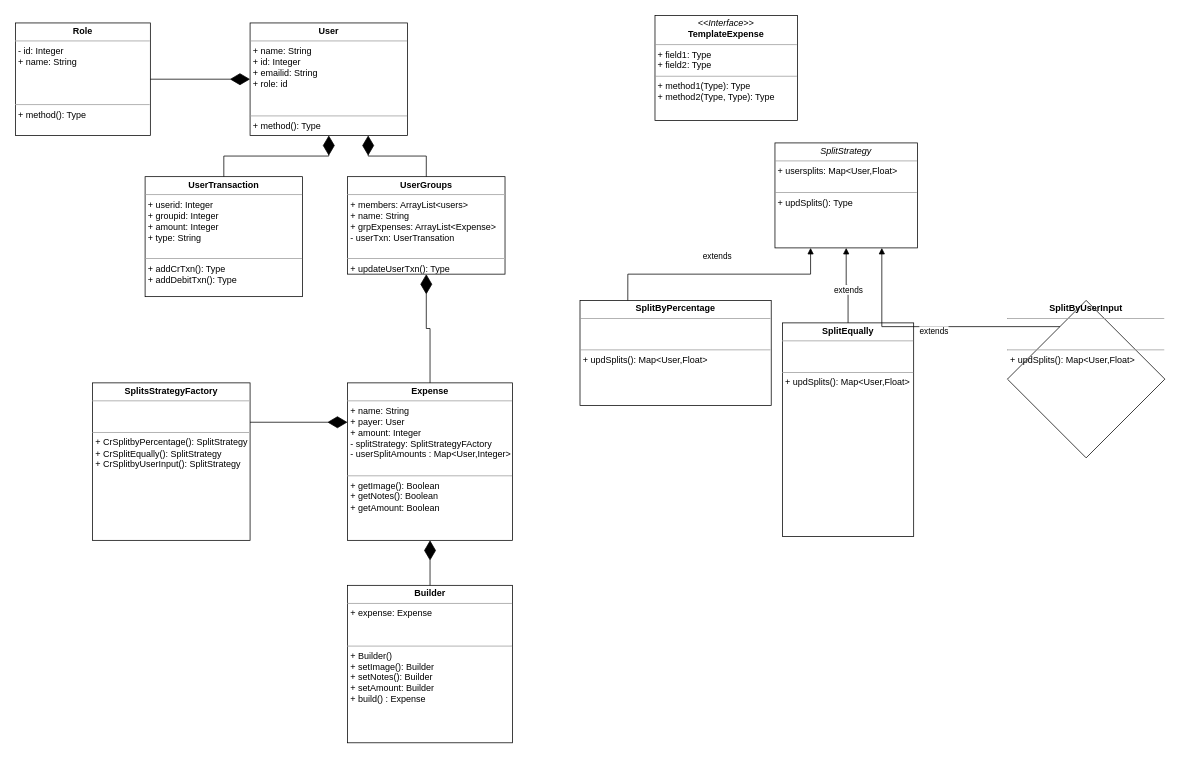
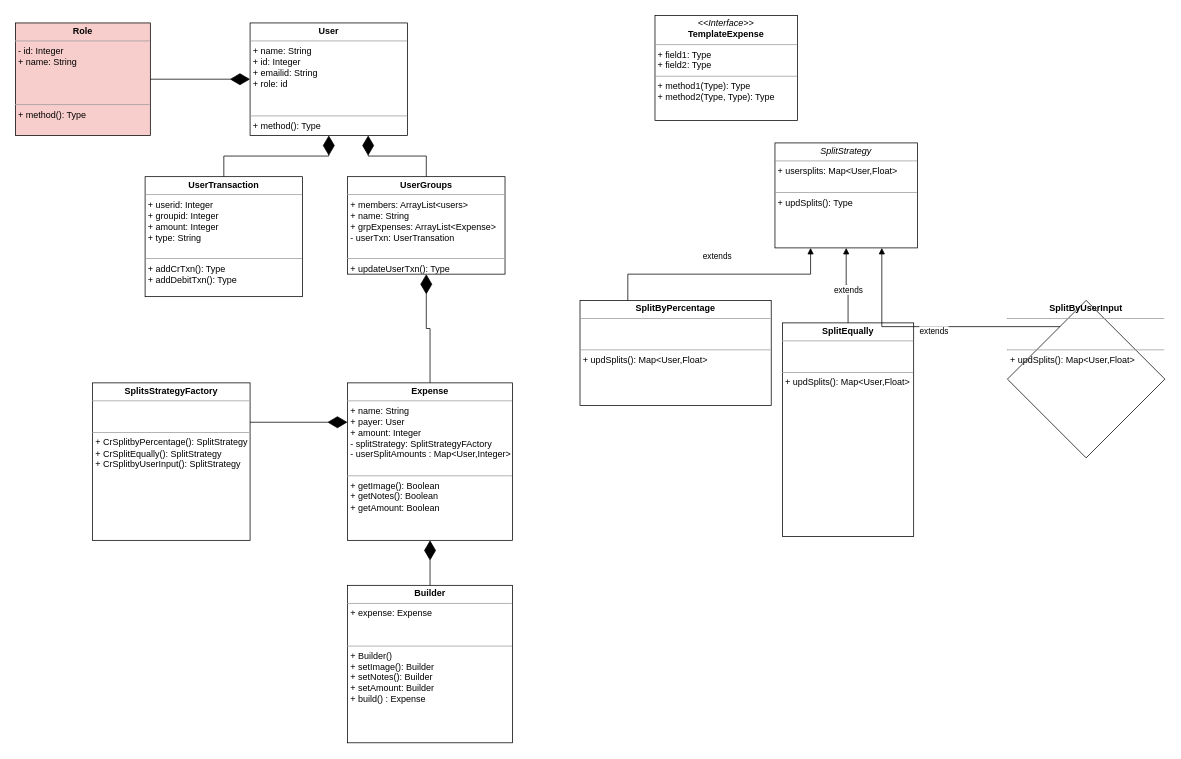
  <mxCell id="0" />
  <mxCell id="1" parent="0" />
  <mxCell id="2" value="&lt;p style=&quot;margin: 0px ; margin-top: 4px ; text-align: center&quot;&gt;&lt;b&gt;UserGroups&lt;/b&gt;&lt;/p&gt;&lt;hr size=&quot;1&quot;&gt;&lt;p style=&quot;margin: 0px ; margin-left: 4px&quot;&gt;+ members: ArrayList&amp;lt;users&amp;gt;&lt;/p&gt;&lt;p style=&quot;margin: 0px ; margin-left: 4px&quot;&gt;+ name: String&lt;/p&gt;&lt;p style=&quot;margin: 0px ; margin-left: 4px&quot;&gt;+ grpExpenses: ArrayList&amp;lt;Expense&amp;gt;&lt;/p&gt;&lt;p style=&quot;margin: 0px ; margin-left: 4px&quot;&gt;- userTxn: UserTransation&lt;/p&gt;&lt;p style=&quot;margin: 0px ; margin-left: 4px&quot;&gt;&lt;br&gt;&lt;/p&gt;&lt;hr size=&quot;1&quot;&gt;&lt;p style=&quot;margin: 0px ; margin-left: 4px&quot;&gt;+ updateUserTxn(): Type&lt;/p&gt;" style="verticalAlign=top;align=left;overflow=fill;fontSize=12;fontFamily=Helvetica;html=1;hachureGap=4;pointerEvents=0;" parent="1" vertex="1"><mxGeometry x="463" y="235" width="210" height="130" as="geometry" /></mxCell>
  <mxCell id="3" value="&lt;p style=&quot;margin: 0px ; margin-top: 4px ; text-align: center&quot;&gt;&lt;b&gt;Expense&lt;/b&gt;&lt;/p&gt;&lt;hr size=&quot;1&quot;&gt;&lt;p style=&quot;margin: 0px ; margin-left: 4px&quot;&gt;+&amp;nbsp;&lt;span&gt;name: String&lt;/span&gt;&lt;/p&gt;&lt;p style=&quot;margin: 0px ; margin-left: 4px&quot;&gt;+ payer: User&lt;/p&gt;&lt;p style=&quot;margin: 0px ; margin-left: 4px&quot;&gt;+ amount: Integer&lt;/p&gt;&lt;p style=&quot;margin: 0px ; margin-left: 4px&quot;&gt;- splitStrategy: SplitStrategyFActory&lt;/p&gt;&lt;p style=&quot;margin: 0px ; margin-left: 4px&quot;&gt;- userSplitAmounts : Map&amp;lt;User,Integer&amp;gt;&lt;/p&gt;&lt;p style=&quot;margin: 0px ; margin-left: 4px&quot;&gt;&lt;br&gt;&lt;/p&gt;&lt;hr size=&quot;1&quot;&gt;&lt;p style=&quot;margin: 0px ; margin-left: 4px&quot;&gt;+ getImage(): Boolean&lt;/p&gt;&lt;p style=&quot;margin: 0px ; margin-left: 4px&quot;&gt;+ getNotes(): Boolean&lt;/p&gt;&lt;p style=&quot;margin: 0px ; margin-left: 4px&quot;&gt;+ getAmount: Boolean&lt;/p&gt;&lt;p style=&quot;margin: 0px ; margin-left: 4px&quot;&gt;&lt;br&gt;&lt;/p&gt;" style="verticalAlign=top;align=left;overflow=fill;fontSize=12;fontFamily=Helvetica;html=1;hachureGap=4;pointerEvents=0;" parent="1" vertex="1"><mxGeometry x="463" y="510" width="220" height="210" as="geometry" /></mxCell>
  <mxCell id="4" value="&lt;p style=&quot;margin: 0px ; margin-top: 4px ; text-align: center&quot;&gt;&lt;i&gt;&amp;lt;&amp;lt;Interface&amp;gt;&amp;gt;&lt;/i&gt;&lt;br&gt;&lt;b&gt;TemplateExpense&lt;/b&gt;&lt;/p&gt;&lt;hr size=&quot;1&quot;&gt;&lt;p style=&quot;margin: 0px ; margin-left: 4px&quot;&gt;+ field1: Type&lt;br&gt;+ field2: Type&lt;/p&gt;&lt;hr size=&quot;1&quot;&gt;&lt;p style=&quot;margin: 0px ; margin-left: 4px&quot;&gt;+ method1(Type): Type&lt;br&gt;+ method2(Type, Type): Type&lt;/p&gt;" style="verticalAlign=top;align=left;overflow=fill;fontSize=12;fontFamily=Helvetica;html=1;hachureGap=4;pointerEvents=0;" parent="1" vertex="1"><mxGeometry x="873" width="190" height="140" as="geometry" y="20" /></mxCell>
  <mxCell id="5" value="&lt;p style=&quot;margin: 0px ; margin-top: 4px ; text-align: center&quot;&gt;&lt;i&gt;SplitStrategy&lt;/i&gt;&lt;/p&gt;&lt;hr size=&quot;1&quot;&gt;&lt;p style=&quot;margin: 0px ; margin-left: 4px&quot;&gt;+ usersplits: Map&amp;lt;User,Float&amp;gt;&lt;br&gt;&lt;br&gt;&lt;/p&gt;&lt;hr size=&quot;1&quot;&gt;&lt;p style=&quot;margin: 0px ; margin-left: 4px&quot;&gt;+ updSplits(): Type&lt;br&gt;&lt;/p&gt;" style="verticalAlign=top;align=left;overflow=fill;fontSize=12;fontFamily=Helvetica;html=1;hachureGap=4;pointerEvents=0;" parent="1" vertex="1"><mxGeometry x="1033" y="190" width="190" height="140" as="geometry" /></mxCell>
  <mxCell id="6" value="&lt;p style=&quot;margin: 0px ; margin-top: 4px ; text-align: center&quot;&gt;&lt;b&gt;SplitsStrategyFactory&lt;/b&gt;&lt;/p&gt;&lt;hr size=&quot;1&quot;&gt;&lt;p style=&quot;margin: 0px ; margin-left: 4px&quot;&gt;&lt;br&gt;&lt;/p&gt;&lt;p style=&quot;margin: 0px ; margin-left: 4px&quot;&gt;&lt;br&gt;&lt;/p&gt;&lt;hr size=&quot;1&quot;&gt;&lt;p style=&quot;margin: 0px ; margin-left: 4px&quot;&gt;+ CrSplitbyPercentage(): SplitStrategy&lt;/p&gt;&lt;p style=&quot;margin: 0px ; margin-left: 4px&quot;&gt;+ CrSplitEqually(): SplitStrategy&lt;br&gt;&lt;/p&gt;&lt;p style=&quot;margin: 0px ; margin-left: 4px&quot;&gt;+ CrSplitbyUserInput(): SplitStrategy&lt;br&gt;&lt;/p&gt;" style="verticalAlign=top;align=left;overflow=fill;fontSize=12;fontFamily=Helvetica;html=1;hachureGap=4;pointerEvents=0;" parent="1" vertex="1"><mxGeometry x="123" y="510" width="210" height="210" as="geometry" /></mxCell>
  <mxCell id="7" value="&lt;p style=&quot;margin: 0px ; margin-top: 4px ; text-align: center&quot;&gt;&lt;b&gt;SplitByPercentage&lt;/b&gt;&lt;/p&gt;&lt;hr size=&quot;1&quot;&gt;&lt;p style=&quot;margin: 0px ; margin-left: 4px&quot;&gt;&lt;br&gt;&lt;/p&gt;&lt;p style=&quot;margin: 0px ; margin-left: 4px&quot;&gt;&lt;br&gt;&lt;/p&gt;&lt;hr size=&quot;1&quot;&gt;&lt;p style=&quot;margin: 0px ; margin-left: 4px&quot;&gt;+ updSplits(): Map&amp;lt;User,Float&amp;gt;&lt;/p&gt;" style="verticalAlign=top;align=left;overflow=fill;fontSize=12;fontFamily=Helvetica;html=1;hachureGap=4;pointerEvents=0;" parent="1" vertex="1"><mxGeometry x="773" y="400" width="255" height="140" as="geometry" /></mxCell>
  <mxCell id="8" value="&lt;p style=&quot;margin: 0px ; margin-top: 4px ; text-align: center&quot;&gt;&lt;b&gt;SplitEqually&lt;/b&gt;&lt;/p&gt;&lt;hr size=&quot;1&quot;&gt;&lt;p style=&quot;margin: 0px ; margin-left: 4px&quot;&gt;&lt;br&gt;&lt;/p&gt;&lt;p style=&quot;margin: 0px ; margin-left: 4px&quot;&gt;&lt;br&gt;&lt;/p&gt;&lt;hr size=&quot;1&quot;&gt;&lt;p style=&quot;margin: 0px ; margin-left: 4px&quot;&gt;+ updSplits(): Map&amp;lt;User,Float&amp;gt;&lt;br&gt;&lt;/p&gt;" style="verticalAlign=top;align=left;overflow=fill;fontSize=12;fontFamily=Helvetica;html=1;hachureGap=4;pointerEvents=0;" parent="1" vertex="1"><mxGeometry x="1043" y="430" width="175" height="285" as="geometry" /></mxCell>
  <mxCell id="9" value="&lt;p style=&quot;margin: 0px ; margin-top: 4px ; text-align: center&quot;&gt;&lt;b&gt;SplitByUserInput&lt;/b&gt;&lt;/p&gt;&lt;hr size=&quot;1&quot;&gt;&lt;p style=&quot;margin: 0px ; margin-left: 4px&quot;&gt;&lt;br&gt;&lt;/p&gt;&lt;p style=&quot;margin: 0px ; margin-left: 4px&quot;&gt;&lt;br&gt;&lt;/p&gt;&lt;hr size=&quot;1&quot;&gt;&lt;p style=&quot;margin: 0px ; margin-left: 4px&quot;&gt;+ updSplits(): Map&amp;lt;User,Float&amp;gt;&lt;br&gt;&lt;/p&gt;" style="rhombus;verticalAlign=top;align=left;overflow=fill;fontSize=12;fontFamily=Helvetica;html=1;hachureGap=4;pointerEvents=0;" parent="1" vertex="1"><mxGeometry x="1343" y="400" width="210" height="210" as="geometry" /></mxCell>
  <mxCell id="10" value="&lt;p style=&quot;margin: 0px ; margin-top: 4px ; text-align: center&quot;&gt;&lt;b&gt;UserTransaction&lt;/b&gt;&lt;/p&gt;&lt;hr size=&quot;1&quot;&gt;&lt;p style=&quot;margin: 0px ; margin-left: 4px&quot;&gt;+ userid: Integer&lt;/p&gt;&lt;p style=&quot;margin: 0px ; margin-left: 4px&quot;&gt;+ groupid: Integer&lt;/p&gt;&lt;p style=&quot;margin: 0px ; margin-left: 4px&quot;&gt;+ amount: Integer&lt;/p&gt;&lt;p style=&quot;margin: 0px ; margin-left: 4px&quot;&gt;+ type: String&lt;/p&gt;&lt;p style=&quot;margin: 0px ; margin-left: 4px&quot;&gt;&lt;br&gt;&lt;/p&gt;&lt;hr size=&quot;1&quot;&gt;&lt;p style=&quot;margin: 0px ; margin-left: 4px&quot;&gt;+ addCrTxn(): Type&lt;/p&gt;&lt;p style=&quot;margin: 0px ; margin-left: 4px&quot;&gt;+ addDebitTxn(): Type&lt;/p&gt;" style="verticalAlign=top;align=left;overflow=fill;fontSize=12;fontFamily=Helvetica;html=1;hachureGap=4;pointerEvents=0;" parent="1" vertex="1"><mxGeometry x="193" y="235" width="210" height="160" as="geometry" /></mxCell>
  <mxCell id="11" value="&lt;p style=&quot;margin: 0px ; margin-top: 4px ; text-align: center&quot;&gt;&lt;b&gt;User&lt;/b&gt;&lt;/p&gt;&lt;hr size=&quot;1&quot;&gt;&lt;p style=&quot;margin: 0px ; margin-left: 4px&quot;&gt;+ name: String&lt;/p&gt;&lt;p style=&quot;margin: 0px ; margin-left: 4px&quot;&gt;+ id: Integer&lt;/p&gt;&lt;p style=&quot;margin: 0px ; margin-left: 4px&quot;&gt;+ emailid: String&lt;/p&gt;&lt;p style=&quot;margin: 0px ; margin-left: 4px&quot;&gt;+ role: id&lt;/p&gt;&lt;p style=&quot;margin: 0px ; margin-left: 4px&quot;&gt;&lt;br&gt;&lt;/p&gt;&lt;p style=&quot;margin: 0px ; margin-left: 4px&quot;&gt;&lt;br&gt;&lt;/p&gt;&lt;hr size=&quot;1&quot;&gt;&lt;p style=&quot;margin: 0px ; margin-left: 4px&quot;&gt;+ method(): Type&lt;/p&gt;" style="verticalAlign=top;align=left;overflow=fill;fontSize=12;fontFamily=Helvetica;html=1;hachureGap=4;pointerEvents=0;" vertex="1" parent="1"><mxGeometry x="333" y="30" width="210" height="150" as="geometry" /></mxCell>
- <mxCell id="12" value="&lt;p style=&quot;margin: 0px ; margin-top: 4px ; text-align: center&quot;&gt;&lt;b&gt;Role&lt;/b&gt;&lt;/p&gt;&lt;hr size=&quot;1&quot;&gt;&lt;p style=&quot;margin: 0px ; margin-left: 4px&quot;&gt;&lt;span&gt;- id: Integer&lt;/span&gt;&lt;br&gt;&lt;/p&gt;&lt;p style=&quot;margin: 0px ; margin-left: 4px&quot;&gt;+ name: String&lt;/p&gt;&lt;p style=&quot;margin: 0px ; margin-left: 4px&quot;&gt;&lt;br&gt;&lt;/p&gt;&lt;p style=&quot;margin: 0px ; margin-left: 4px&quot;&gt;&lt;br&gt;&lt;/p&gt;&lt;p style=&quot;margin: 0px ; margin-left: 4px&quot;&gt;&lt;br&gt;&lt;/p&gt;&lt;hr size=&quot;1&quot;&gt;&lt;p style=&quot;margin: 0px ; margin-left: 4px&quot;&gt;+ method(): Type&lt;/p&gt;" style="verticalAlign=top;align=left;overflow=fill;fontSize=12;fontFamily=Helvetica;html=1;hachureGap=4;pointerEvents=0;" vertex="1" parent="1"><mxGeometry x="20" y="30" width="180" height="150" as="geometry" /></mxCell>
+ <mxCell id="12" value="&lt;p style=&quot;margin: 0px ; margin-top: 4px ; text-align: center&quot;&gt;&lt;b&gt;Role&lt;/b&gt;&lt;/p&gt;&lt;hr size=&quot;1&quot;&gt;&lt;p style=&quot;margin: 0px ; margin-left: 4px&quot;&gt;&lt;span&gt;- id: Integer&lt;/span&gt;&lt;br&gt;&lt;/p&gt;&lt;p style=&quot;margin: 0px ; margin-left: 4px&quot;&gt;+ name: String&lt;/p&gt;&lt;p style=&quot;margin: 0px ; margin-left: 4px&quot;&gt;&lt;br&gt;&lt;/p&gt;&lt;p style=&quot;margin: 0px ; margin-left: 4px&quot;&gt;&lt;br&gt;&lt;/p&gt;&lt;p style=&quot;margin: 0px ; margin-left: 4px&quot;&gt;&lt;br&gt;&lt;/p&gt;&lt;hr size=&quot;1&quot;&gt;&lt;p style=&quot;margin: 0px ; margin-left: 4px&quot;&gt;+ method(): Type&lt;/p&gt;" style="verticalAlign=top;align=left;overflow=fill;fontSize=12;fontFamily=Helvetica;html=1;hachureGap=4;pointerEvents=0;fillColor=#f8cecc;" vertex="1" parent="1"><mxGeometry x="20" y="30" width="180" height="150" as="geometry" /></mxCell>
  <mxCell id="13" value="" style="endArrow=diamondThin;endFill=1;endSize=24;html=1;rounded=0;edgeStyle=orthogonalEdgeStyle;exitX=0.5;exitY=0;exitDx=0;exitDy=0;entryX=0.5;entryY=1;entryDx=0;entryDy=0;" edge="1" parent="1" source="10" target="11"><mxGeometry width="160" relative="1" as="geometry"><mxPoint x="503" y="210" as="sourcePoint" /><mxPoint x="663" y="170" as="targetPoint" /></mxGeometry></mxCell>
  <mxCell id="14" value="" style="endArrow=diamondThin;endFill=1;endSize=24;html=1;rounded=0;edgeStyle=orthogonalEdgeStyle;exitX=0.5;exitY=0;exitDx=0;exitDy=0;entryX=0.75;entryY=1;entryDx=0;entryDy=0;" edge="1" parent="1" source="2" target="11"><mxGeometry width="160" relative="1" as="geometry"><mxPoint x="308" y="245" as="sourcePoint" /><mxPoint x="448" y="190" as="targetPoint" /></mxGeometry></mxCell>
  <mxCell id="15" value="" style="endArrow=diamondThin;endFill=1;endSize=24;html=1;rounded=0;edgeStyle=orthogonalEdgeStyle;entryX=0.5;entryY=1;entryDx=0;entryDy=0;" edge="1" parent="1" source="3" target="2"><mxGeometry width="160" relative="1" as="geometry"><mxPoint x="503" y="420" as="sourcePoint" /><mxPoint x="663" y="420" as="targetPoint" /></mxGeometry></mxCell>
  <mxCell id="16" value="extends" style="html=1;verticalAlign=bottom;endArrow=block;rounded=0;edgeStyle=orthogonalEdgeStyle;exitX=0.25;exitY=0;exitDx=0;exitDy=0;entryX=0.25;entryY=1;entryDx=0;entryDy=0;" edge="1" parent="1" source="7" target="5"><mxGeometry x="-0.02" y="15" width="80" relative="1" as="geometry"><mxPoint x="1033" y="400" as="sourcePoint" /><mxPoint x="1113" y="400" as="targetPoint" /><mxPoint as="offset" /></mxGeometry></mxCell>
  <mxCell id="17" value="extends" style="html=1;verticalAlign=bottom;endArrow=block;rounded=0;edgeStyle=orthogonalEdgeStyle;exitX=0.25;exitY=0;exitDx=0;exitDy=0;entryX=0.75;entryY=1;entryDx=0;entryDy=0;" edge="1" parent="1" source="9" target="5"><mxGeometry x="-0.02" y="15" width="80" relative="1" as="geometry"><mxPoint x="835.5" y="410" as="sourcePoint" /><mxPoint x="1138" y="340" as="targetPoint" /><mxPoint as="offset" /></mxGeometry></mxCell>
  <mxCell id="18" value="extends" style="html=1;verticalAlign=bottom;endArrow=block;rounded=0;edgeStyle=orthogonalEdgeStyle;exitX=0.5;exitY=0;exitDx=0;exitDy=0;entryX=0.5;entryY=1;entryDx=0;entryDy=0;" edge="1" parent="1" source="8" target="5"><mxGeometry x="-0.02" y="15" width="80" relative="1" as="geometry"><mxPoint x="1405.5" y="410" as="sourcePoint" /><mxPoint x="1185.5" y="340" as="targetPoint" /><mxPoint as="offset" /></mxGeometry></mxCell>
  <mxCell id="19" value="" style="endArrow=diamondThin;endFill=1;endSize=24;html=1;rounded=0;edgeStyle=orthogonalEdgeStyle;exitX=1;exitY=0.25;exitDx=0;exitDy=0;entryX=0;entryY=0.25;entryDx=0;entryDy=0;" edge="1" parent="1" source="6" target="3"><mxGeometry width="160" relative="1" as="geometry"><mxPoint x="363" y="550" as="sourcePoint" /><mxPoint y="550" as="targetPoint" x="523" /></mxGeometry></mxCell>
  <mxCell id="20" value="&lt;p style=&quot;margin: 0px ; margin-top: 4px ; text-align: center&quot;&gt;&lt;b&gt;Builder&lt;/b&gt;&lt;/p&gt;&lt;hr size=&quot;1&quot;&gt;&lt;p style=&quot;margin: 0px ; margin-left: 4px&quot;&gt;+&amp;nbsp;&lt;span&gt;expense: Expense&lt;/span&gt;&lt;/p&gt;&lt;p style=&quot;margin: 0px ; margin-left: 4px&quot;&gt;&lt;br&gt;&lt;/p&gt;&lt;p style=&quot;margin: 0px ; margin-left: 4px&quot;&gt;&lt;br&gt;&lt;/p&gt;&lt;hr size=&quot;1&quot;&gt;&lt;p style=&quot;margin: 0px ; margin-left: 4px&quot;&gt;+ Builder()&lt;/p&gt;&lt;p style=&quot;margin: 0px ; margin-left: 4px&quot;&gt;+ setImage(): Builder&lt;/p&gt;&lt;p style=&quot;margin: 0px ; margin-left: 4px&quot;&gt;+ setNotes(): Builder&lt;/p&gt;&lt;p style=&quot;margin: 0px ; margin-left: 4px&quot;&gt;+ setAmount: Builder&lt;/p&gt;&lt;p style=&quot;margin: 0px ; margin-left: 4px&quot;&gt;+ build() : Expense&lt;/p&gt;" style="verticalAlign=top;align=left;overflow=fill;fontSize=12;fontFamily=Helvetica;html=1;hachureGap=4;pointerEvents=0;" vertex="1" parent="1"><mxGeometry x="463" y="780" width="220" height="210" as="geometry" /></mxCell>
  <mxCell id="21" value="" style="endArrow=diamondThin;endFill=1;endSize=24;html=1;rounded=0;edgeStyle=orthogonalEdgeStyle;exitX=0.5;exitY=0;exitDx=0;exitDy=0;entryX=0.5;entryY=1;entryDx=0;entryDy=0;" edge="1" parent="1" source="20" target="3"><mxGeometry width="160" relative="1" as="geometry"><mxPoint x="343" y="572.5" as="sourcePoint" /><mxPoint x="473" y="572.5" as="targetPoint" /></mxGeometry></mxCell>
  <mxCell id="22" value="" style="endArrow=diamondThin;endFill=1;endSize=24;html=1;rounded=0;edgeStyle=orthogonalEdgeStyle;exitX=1;exitY=0.5;exitDx=0;exitDy=0;entryX=0;entryY=0.5;entryDx=0;entryDy=0;" edge="1" parent="1" source="12" target="11"><mxGeometry width="160" relative="1" as="geometry"><mxPoint x="183" y="110" as="sourcePoint" /><mxPoint x="313" y="110" as="targetPoint" /></mxGeometry></mxCell>
